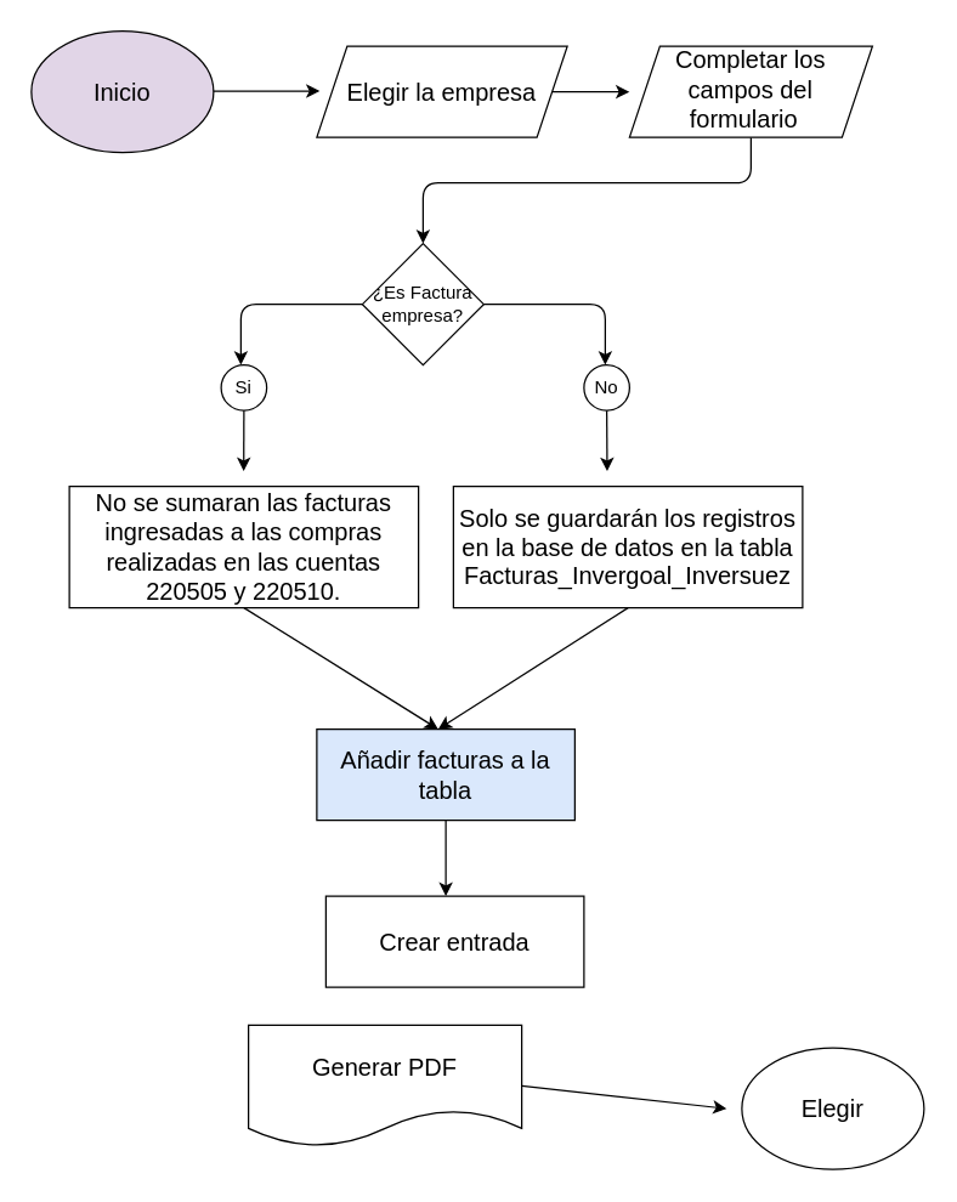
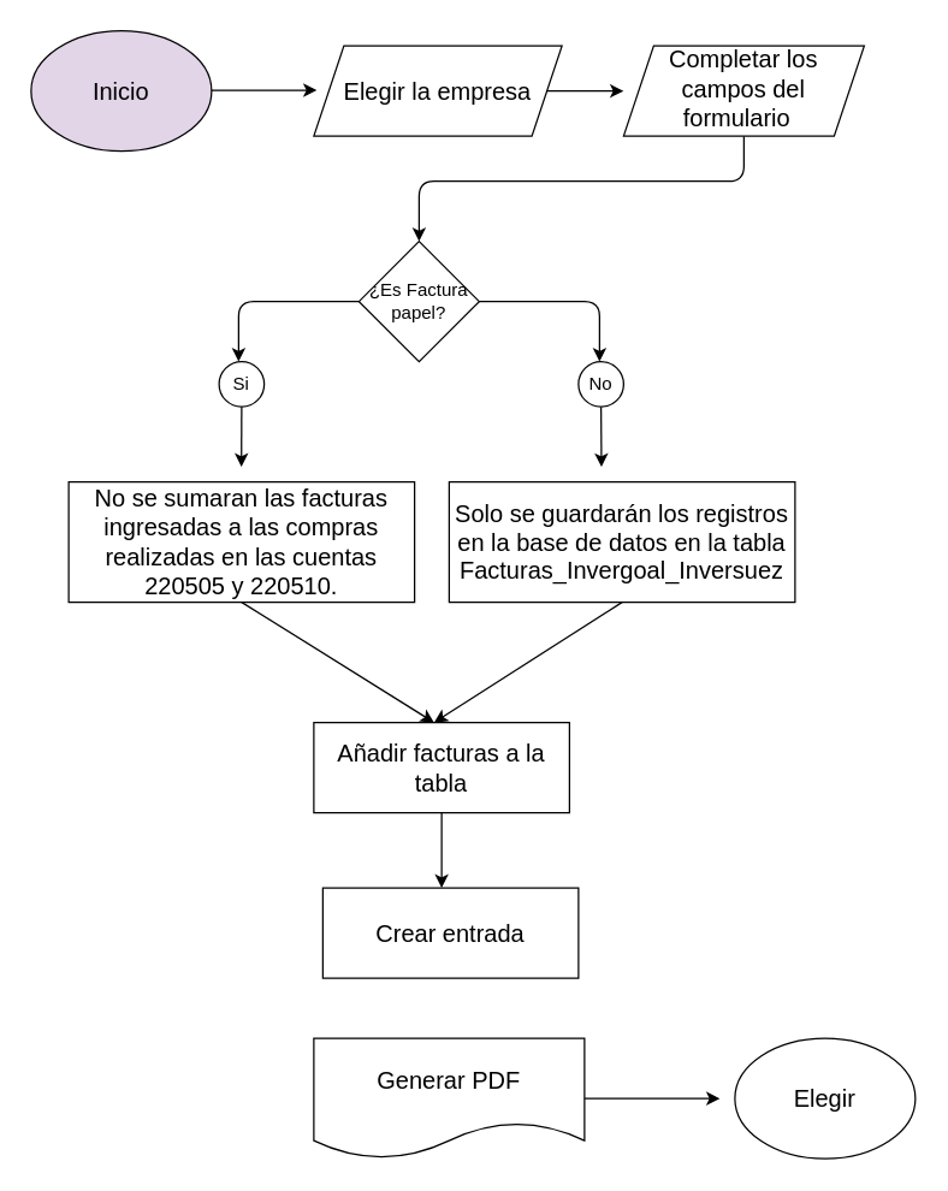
  <mxCell id="0" />
  <mxCell id="1" parent="0" />
  <mxCell id="2" style="edgeStyle=none;html=1;exitX=1;exitY=0.5;exitDx=0;exitDy=0;fontSize=16;" edge="1" parent="1"><mxGeometry relative="1" as="geometry"><mxPoint x="210" y="59.5" as="targetPoint" /><mxPoint x="130" y="59.5" as="sourcePoint" /></mxGeometry></mxCell>
  <mxCell id="3" value="&lt;font style=&quot;font-size: 16px;&quot;&gt;Inicio&lt;/font&gt;" style="ellipse;whiteSpace=wrap;html=1;fillColor=#e1d5e7;" vertex="1" parent="1"><mxGeometry x="20" y="20" width="120" height="80" as="geometry" /></mxCell>
  <mxCell id="4" style="edgeStyle=none;html=1;exitX=1;exitY=0.5;exitDx=0;exitDy=0;entryX=0;entryY=0.5;entryDx=0;entryDy=0;fontSize=16;" edge="1" parent="1" source="5"><mxGeometry relative="1" as="geometry"><mxPoint x="414" y="60" as="targetPoint" /></mxGeometry></mxCell>
  <mxCell id="5" value="Elegir la empresa" style="shape=parallelogram;perimeter=parallelogramPerimeter;whiteSpace=wrap;html=1;fixedSize=1;fontSize=16;" vertex="1" parent="1"><mxGeometry x="208" y="30" width="165" height="60" as="geometry" /></mxCell>
  <mxCell id="6" style="edgeStyle=none;html=1;exitX=0.5;exitY=1;exitDx=0;exitDy=0;" edge="1" parent="1" source="7"><mxGeometry relative="1" as="geometry"><mxPoint x="278" y="160" as="targetPoint" /><Array as="points"><mxPoint x="494" y="120" /><mxPoint x="278" y="120" /></Array></mxGeometry></mxCell>
  <mxCell id="7" value="&lt;br&gt;Completar los campos del formulario&amp;nbsp;&amp;nbsp;" style="shape=parallelogram;perimeter=parallelogramPerimeter;whiteSpace=wrap;html=1;fixedSize=1;fontSize=16;verticalAlign=bottom;" vertex="1" parent="1"><mxGeometry x="414" y="30" width="160" height="60" as="geometry" /></mxCell>
  <mxCell id="8" style="edgeStyle=none;html=1;exitX=0.5;exitY=1;exitDx=0;exitDy=0;" edge="1" parent="1" source="9"><mxGeometry relative="1" as="geometry"><mxPoint x="288" y="480" as="targetPoint" /></mxGeometry></mxCell>
  <mxCell id="9" value="No se sumaran las facturas ingresadas a las compras realizadas en las cuentas 220505 y 220510." style="rounded=0;whiteSpace=wrap;html=1;fontSize=16;" vertex="1" parent="1"><mxGeometry x="45" y="320" width="230" height="80" as="geometry" /></mxCell>
  <mxCell id="10" style="edgeStyle=none;html=1;exitX=1;exitY=0.5;exitDx=0;exitDy=0;fontSize=16;" edge="1" parent="1" source="11"><mxGeometry relative="1" as="geometry"><mxPoint x="478" y="730" as="targetPoint" /></mxGeometry></mxCell>
- <mxCell id="11" value="Generar PDF" style="shape=document;whiteSpace=wrap;html=1;boundedLbl=1;fontSize=16;" vertex="1" parent="1"><mxGeometry x="163" y="675" width="180" height="80" as="geometry" /></mxCell>
+ <mxCell id="11" value="Generar PDF" style="shape=document;whiteSpace=wrap;html=1;boundedLbl=1;fontSize=16;" vertex="1" parent="1"><mxGeometry x="208" y="690" width="180" height="80" as="geometry" /></mxCell>
  <mxCell id="12" value="&lt;span style=&quot;font-size: 16px;&quot;&gt;Elegir&lt;/span&gt;" style="ellipse;whiteSpace=wrap;html=1;" vertex="1" parent="1"><mxGeometry x="488" y="690" width="120" height="80" as="geometry" /></mxCell>
  <mxCell id="13" style="edgeStyle=none;html=1;exitX=1;exitY=0.5;exitDx=0;exitDy=0;" edge="1" parent="1" source="15"><mxGeometry relative="1" as="geometry"><mxPoint x="398" y="240" as="targetPoint" /><Array as="points"><mxPoint x="398" y="200" /></Array></mxGeometry></mxCell>
  <mxCell id="14" style="edgeStyle=none;html=1;exitX=0;exitY=0.5;exitDx=0;exitDy=0;" edge="1" parent="1" source="15"><mxGeometry relative="1" as="geometry"><mxPoint x="158" y="240" as="targetPoint" /><Array as="points"><mxPoint x="158" y="200" /></Array></mxGeometry></mxCell>
- <mxCell id="15" value="¿Es Factura &lt;br&gt;empresa?" style="rhombus;whiteSpace=wrap;html=1;" vertex="1" parent="1"><mxGeometry x="238" y="160" width="80" height="80" as="geometry" /></mxCell>
+ <mxCell id="15" value="¿Es Factura &lt;br&gt;papel?" style="rhombus;whiteSpace=wrap;html=1;" vertex="1" parent="1"><mxGeometry x="238" y="160" width="80" height="80" as="geometry" /></mxCell>
  <mxCell id="16" style="edgeStyle=none;html=1;exitX=0.5;exitY=1;exitDx=0;exitDy=0;" edge="1" parent="1" source="17"><mxGeometry relative="1" as="geometry"><mxPoint x="159.857" y="310" as="targetPoint" /></mxGeometry></mxCell>
  <mxCell id="17" value="Si" style="ellipse;whiteSpace=wrap;html=1;aspect=fixed;" vertex="1" parent="1"><mxGeometry x="145" y="240" width="30" height="30" as="geometry" /></mxCell>
  <mxCell id="18" style="edgeStyle=none;html=1;exitX=0.5;exitY=1;exitDx=0;exitDy=0;" edge="1" parent="1" source="19"><mxGeometry relative="1" as="geometry"><mxPoint x="399.286" y="310" as="targetPoint" /></mxGeometry></mxCell>
  <mxCell id="19" value="No" style="ellipse;whiteSpace=wrap;html=1;aspect=fixed;" vertex="1" parent="1"><mxGeometry x="384" y="240" width="30" height="30" as="geometry" /></mxCell>
  <mxCell id="20" style="edgeStyle=none;html=1;exitX=0.5;exitY=1;exitDx=0;exitDy=0;" edge="1" parent="1" source="21"><mxGeometry relative="1" as="geometry"><mxPoint x="288" y="480" as="targetPoint" /></mxGeometry></mxCell>
  <mxCell id="21" value="Solo se guardarán los registros en la base de datos en la tabla Facturas_Invergoal_Inversuez" style="rounded=0;whiteSpace=wrap;html=1;fontSize=16;" vertex="1" parent="1"><mxGeometry x="298" y="320" width="230" height="80" as="geometry" /></mxCell>
  <mxCell id="22" style="edgeStyle=none;html=1;exitX=0.5;exitY=1;exitDx=0;exitDy=0;fontSize=16;" edge="1" parent="1" source="23"><mxGeometry relative="1" as="geometry"><mxPoint x="293" y="590" as="targetPoint" /></mxGeometry></mxCell>
- <mxCell id="23" value="&lt;font style=&quot;font-size: 16px;&quot;&gt;Añadir facturas a la tabla&lt;/font&gt;" style="rounded=0;whiteSpace=wrap;html=1;fillColor=#dae8fc;" vertex="1" parent="1"><mxGeometry x="208" y="480" width="170" height="60" as="geometry" /></mxCell>
+ <mxCell id="23" value="&lt;font style=&quot;font-size: 16px;&quot;&gt;Añadir facturas a la tabla&lt;/font&gt;" style="rounded=0;whiteSpace=wrap;html=1;" vertex="1" parent="1"><mxGeometry x="208" y="480" width="170" height="60" as="geometry" /></mxCell>
  <mxCell id="24" value="&lt;font style=&quot;font-size: 16px;&quot;&gt;Crear entrada&lt;/font&gt;" style="rounded=0;whiteSpace=wrap;html=1;" vertex="1" parent="1"><mxGeometry x="214" y="590" width="170" height="60" as="geometry" /></mxCell>
